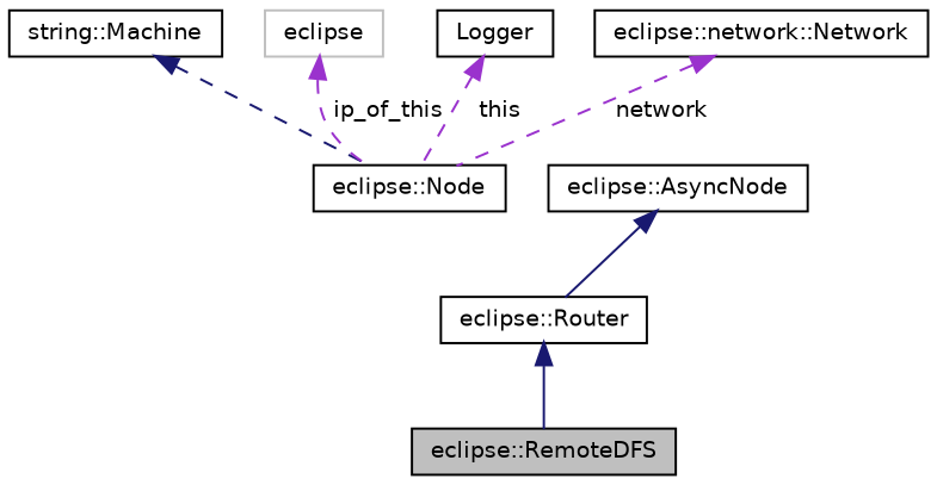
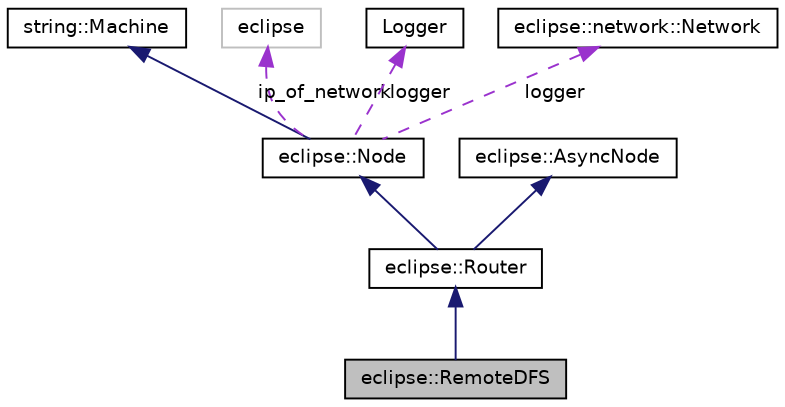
  digraph {
    node [color=black fillcolor=white fontname=Helvetica fontsize=10 shape=record style=filled]
    edge [color=midnightblue dir=back fontname=Helvetica fontsize=10 labelfontname=Helvetica labelfontsize=10 style=solid]
    n1 [fillcolor=grey75 fontcolor=black height=0.2 label="eclipse::RemoteDFS" width=0.4]
    n2 [height=0.2 label="eclipse::Router" width=0.4]
    n3 [height=0.2 label="eclipse::Node" width=0.4]
    n4 [height=0.2 label="string::Machine" width=0.4]
    n5 [color=grey75 height=0.2 label=eclipse width=0.4]
    n6 [height=0.2 label=Logger width=0.4]
    n7 [height=0.2 label="eclipse::network::Network" width=0.4]
    n8 [height=0.2 label="eclipse::AsyncNode" width=0.4]
    n2 -> n1
-   n4 -> n3 [style=dashed]
-   n5 -> n3 [color=darkorchid3 label=" ip_of_this" style=dashed]
-   n6 -> n3 [color=darkorchid3 label=" this" style=dashed]
-   n7 -> n3 [color=darkorchid3 label=" network" style=dashed]
+   n3 -> n2
+   n4 -> n3
+   n5 -> n3 [color=darkorchid3 label=" ip_of_network" style=dashed]
+   n6 -> n3 [color=darkorchid3 label=" logger" style=dashed]
+   n7 -> n3 [color=darkorchid3 label=" logger" style=dashed]
    n8 -> n2
  }
